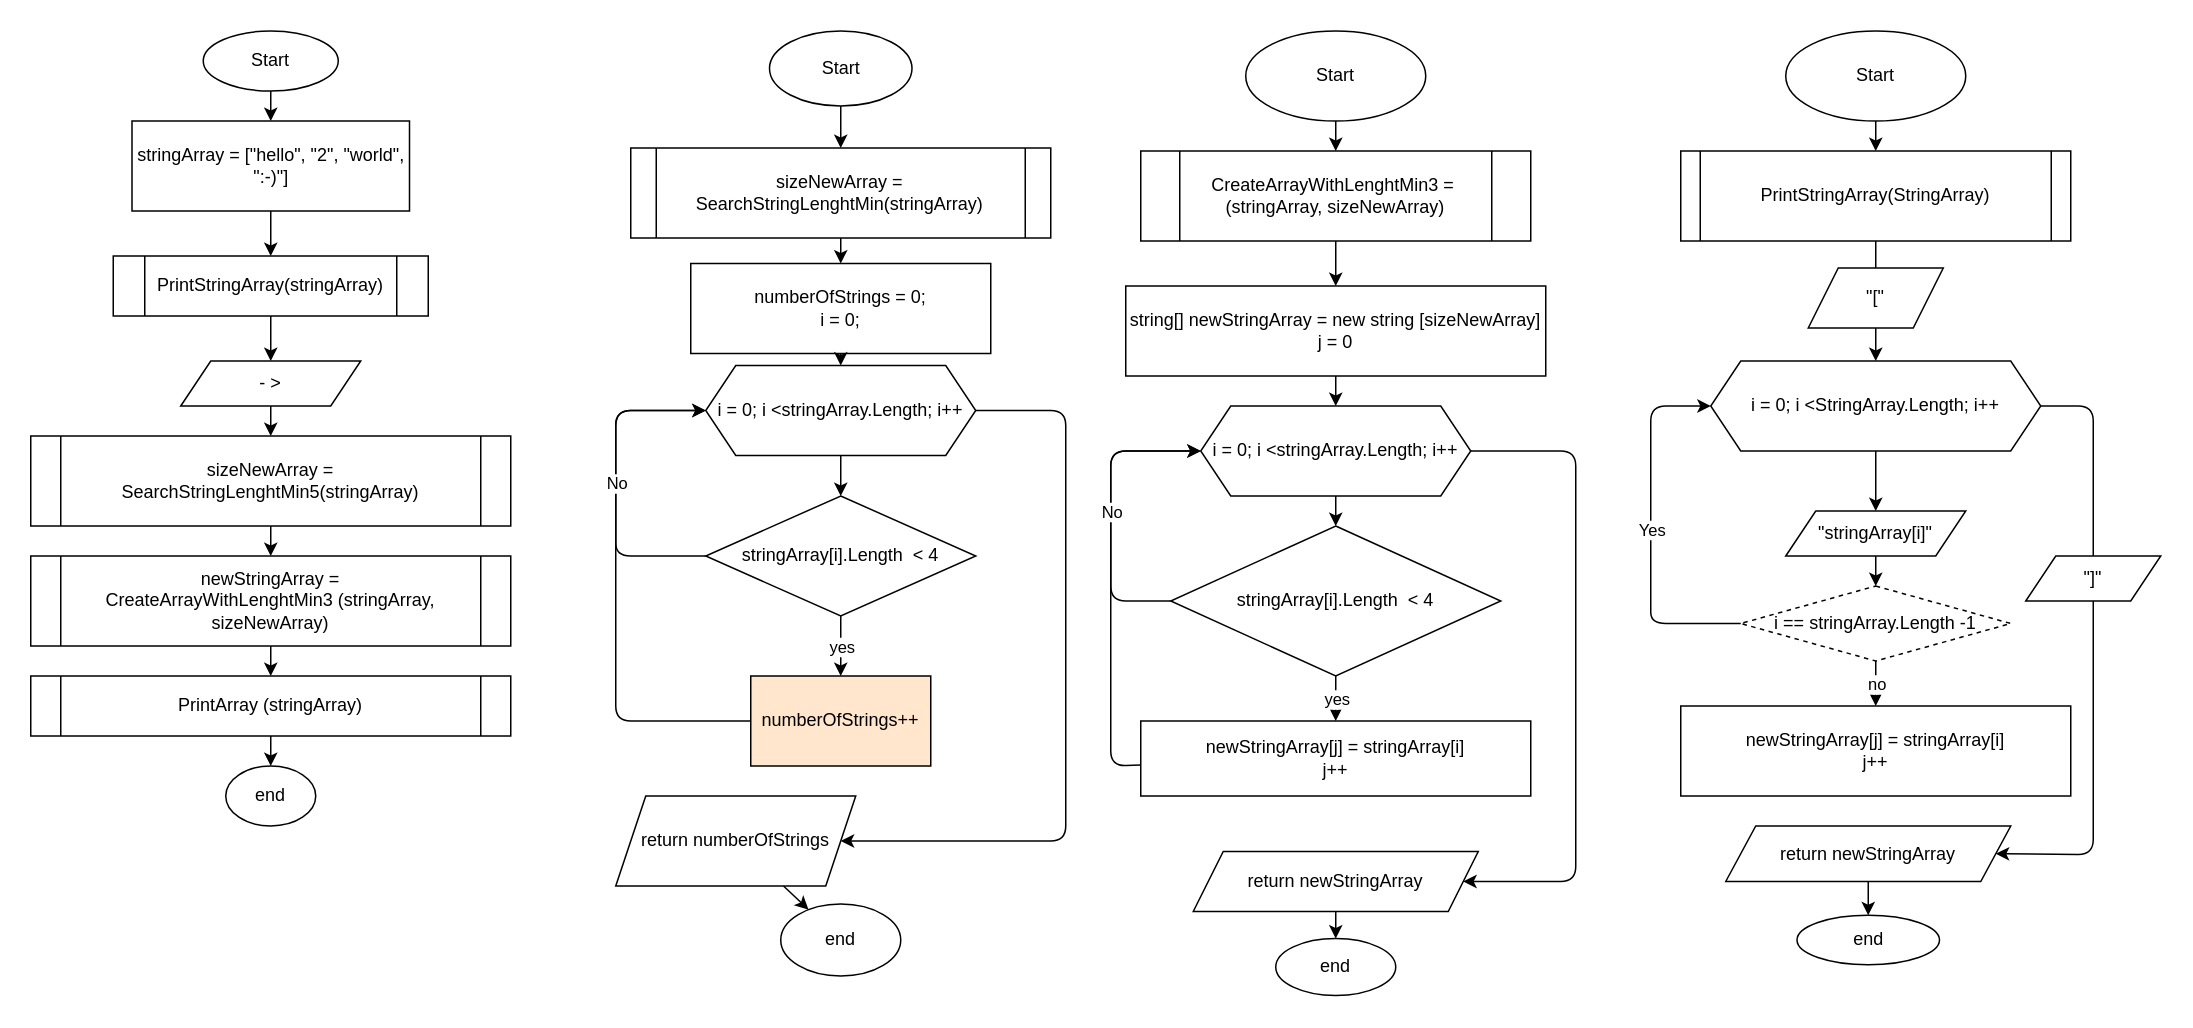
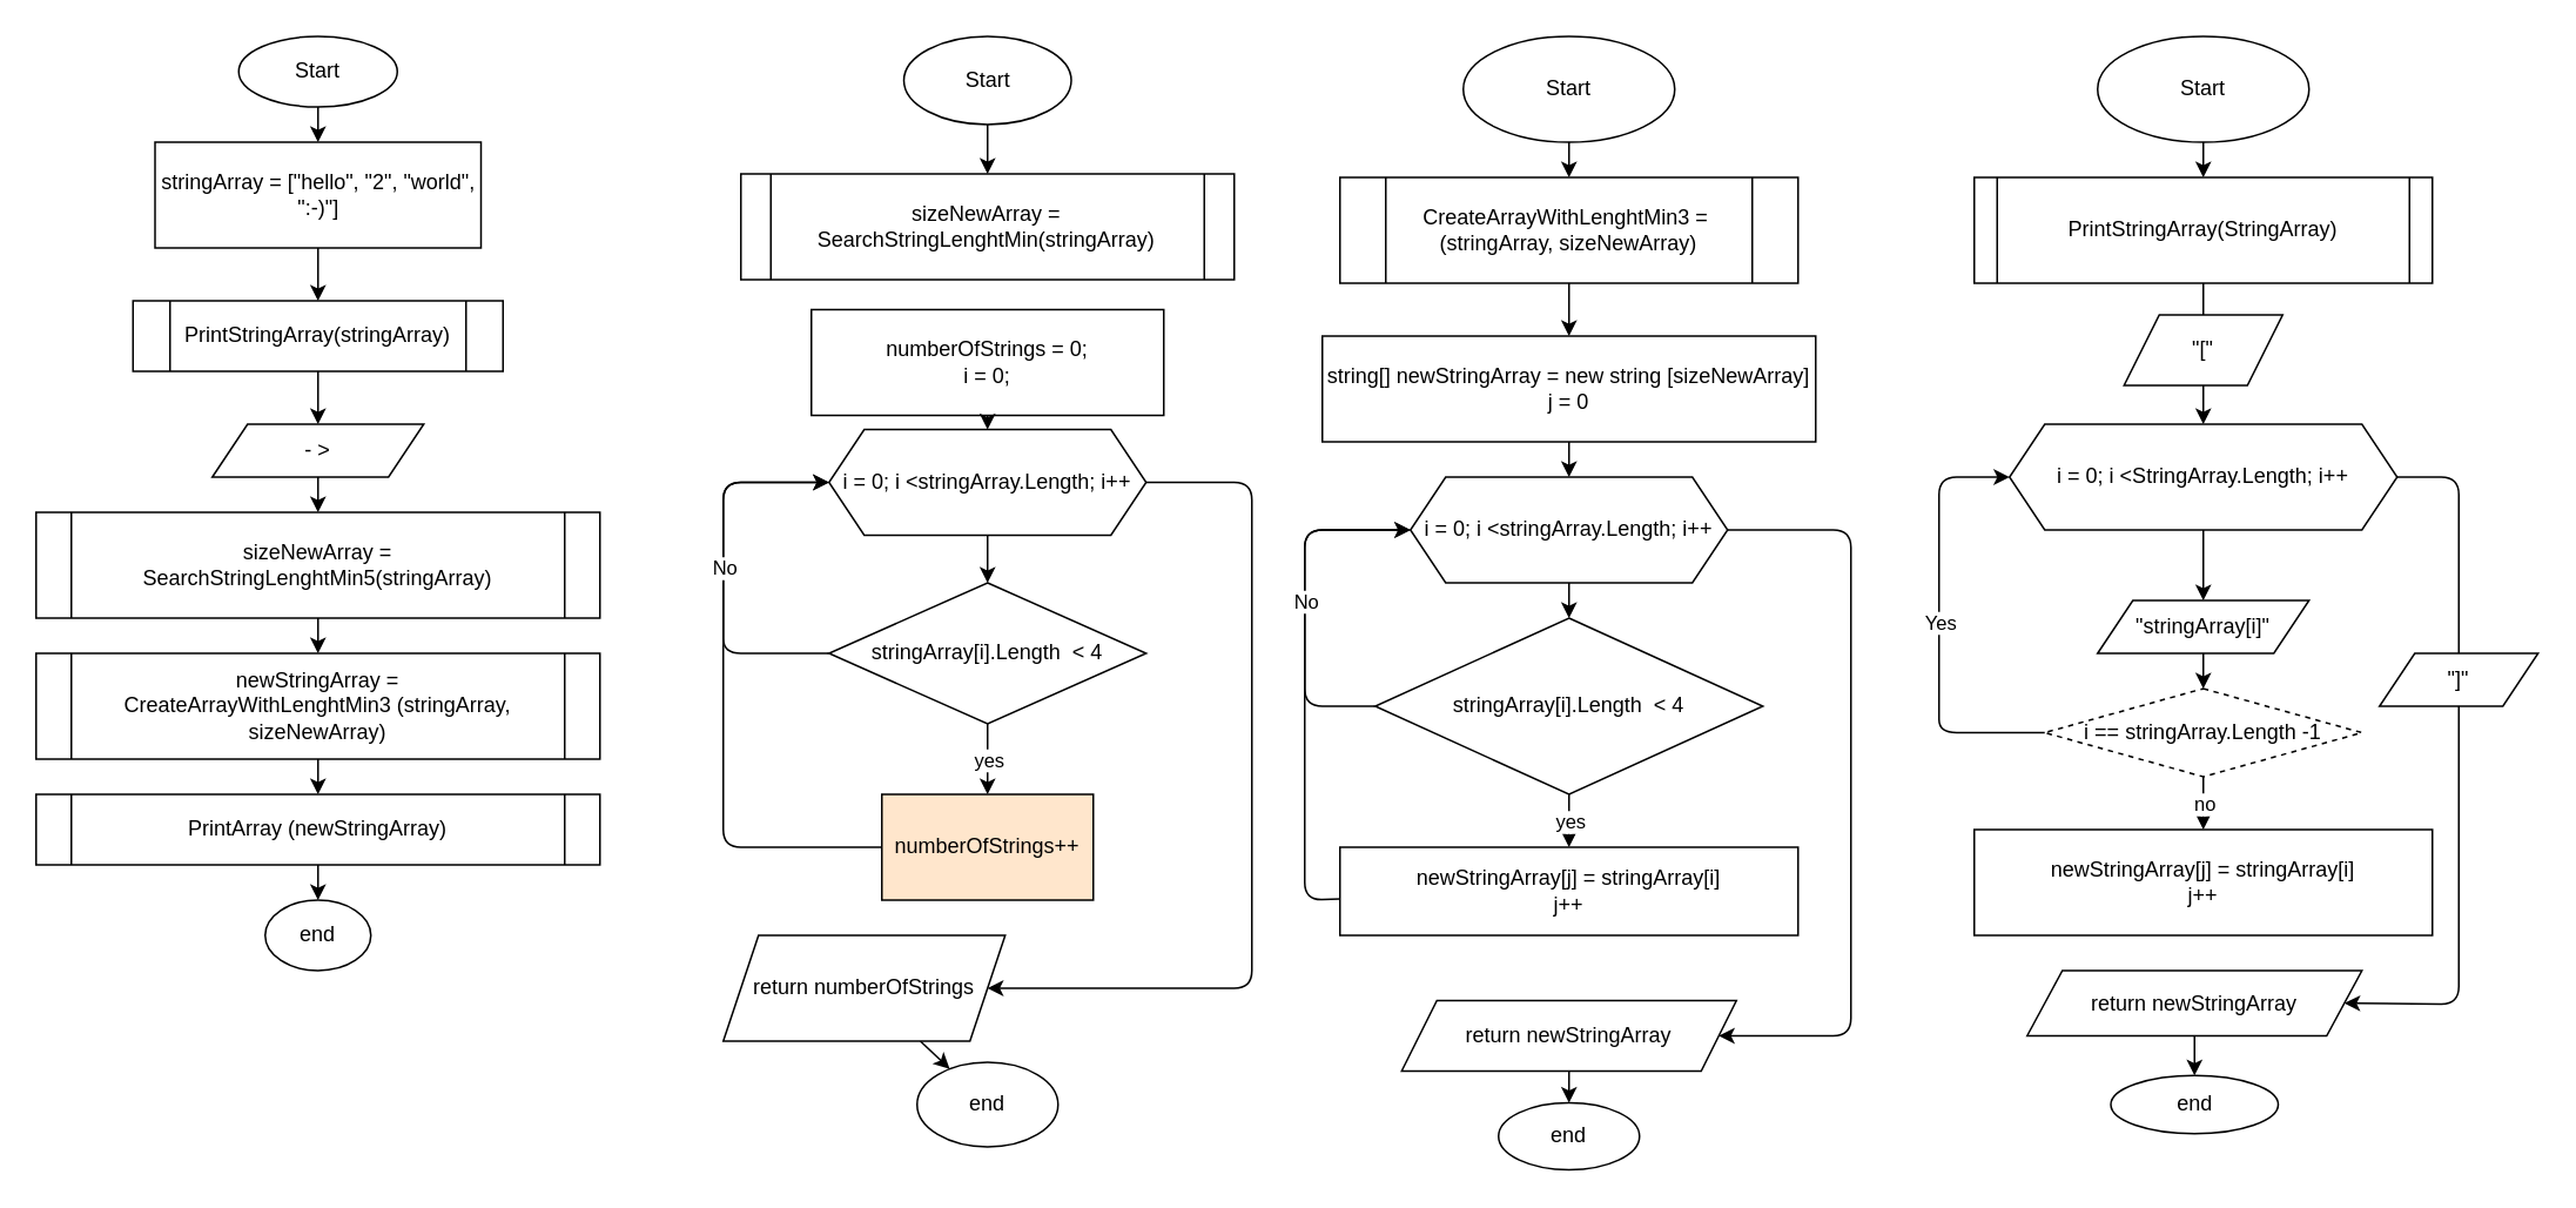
  <mxCell id="0" />
  <mxCell id="1" parent="0" />
  <mxCell id="2" value="" style="edgeStyle=none;html=1;entryX=0.5;entryY=0;entryDx=0;entryDy=0;" edge="1" parent="1" source="3" target="5"><mxGeometry relative="1" as="geometry"><mxPoint x="130" y="100" as="targetPoint" /></mxGeometry></mxCell>
  <mxCell id="3" value="Start" style="ellipse;whiteSpace=wrap;html=1;" vertex="1" parent="1"><mxGeometry x="135" y="20" width="90" height="40" as="geometry" /></mxCell>
  <mxCell id="4" style="edgeStyle=none;html=1;entryX=0.5;entryY=0;entryDx=0;entryDy=0;fontFamily=Helvetica;fontSize=6;" edge="1" parent="1" source="5" target="7"><mxGeometry relative="1" as="geometry" /></mxCell>
  <mxCell id="5" value="&lt;span style=&quot;font-size: 12px&quot;&gt;stringArray = [&quot;hello&quot;, &quot;2&quot;, &quot;world&quot;, &quot;:-)&quot;]&lt;/span&gt;" style="rounded=0;whiteSpace=wrap;html=1;fontFamily=Helvetica;fontSize=10;" vertex="1" parent="1"><mxGeometry x="87.5" y="80" width="185" height="60" as="geometry" /></mxCell>
  <mxCell id="6" style="edgeStyle=none;html=1;entryX=0.5;entryY=0;entryDx=0;entryDy=0;fontFamily=Helvetica;fontSize=6;" edge="1" parent="1" source="7" target="16"><mxGeometry relative="1" as="geometry" /></mxCell>
  <mxCell id="7" value="PrintStringArray(stringArray)" style="shape=process;whiteSpace=wrap;html=1;backgroundOutline=1;" vertex="1" parent="1"><mxGeometry x="75" y="170" width="210" height="40" as="geometry" /></mxCell>
  <mxCell id="8" value="" style="edgeStyle=none;html=1;startArrow=none;" edge="1" parent="1" source="16" target="10"><mxGeometry relative="1" as="geometry" /></mxCell>
  <mxCell id="9" value="" style="edgeStyle=none;html=1;entryX=0.5;entryY=0;entryDx=0;entryDy=0;" edge="1" parent="1" source="10" target="12"><mxGeometry relative="1" as="geometry"><mxPoint x="166.923" y="350" as="targetPoint" /></mxGeometry></mxCell>
  <mxCell id="10" value="sizeNewArray = SearchStringLenghtMin5(stringArray)" style="shape=process;whiteSpace=wrap;html=1;backgroundOutline=1;size=0.062;" vertex="1" parent="1"><mxGeometry y="290" width="320" height="60" as="geometry" x="20" /></mxCell>
  <mxCell id="11" value="" style="edgeStyle=none;html=1;" edge="1" parent="1" source="12" target="14"><mxGeometry relative="1" as="geometry" /></mxCell>
  <mxCell id="12" value="&lt;span&gt;newStringArray = CreateArrayWith&lt;/span&gt;LenghtMin3&lt;span&gt;&amp;nbsp;(stringArray, sizeNewArray)&lt;/span&gt;" style="shape=process;whiteSpace=wrap;html=1;backgroundOutline=1;size=0.062;" vertex="1" parent="1"><mxGeometry y="370" width="320" height="60" as="geometry" x="20" /></mxCell>
  <mxCell id="13" value="" style="edgeStyle=none;html=1;exitX=0.5;exitY=1;exitDx=0;exitDy=0;entryX=0.5;entryY=0;entryDx=0;entryDy=0;" edge="1" parent="1" source="14" target="15"><mxGeometry relative="1" as="geometry"><mxPoint x="180" y="500" as="targetPoint" /></mxGeometry></mxCell>
- <mxCell id="14" value="PrintArray (stringArray)" style="shape=process;whiteSpace=wrap;html=1;backgroundOutline=1;size=0.062;" vertex="1" parent="1"><mxGeometry y="450" width="320" height="40" as="geometry" x="20" /></mxCell>
+ <mxCell id="14" value="PrintArray (newStringArray)" style="shape=process;whiteSpace=wrap;html=1;backgroundOutline=1;size=0.062;" vertex="1" parent="1"><mxGeometry y="450" width="320" height="40" as="geometry" x="20" /></mxCell>
  <mxCell id="15" value="end" style="ellipse;whiteSpace=wrap;html=1;" vertex="1" parent="1"><mxGeometry x="150" y="510" width="60" height="40" as="geometry" /></mxCell>
  <mxCell id="16" value="- &amp;gt;" style="shape=parallelogram;perimeter=parallelogramPerimeter;whiteSpace=wrap;html=1;fixedSize=1;" vertex="1" parent="1"><mxGeometry x="120" y="240" width="120" height="30" as="geometry" /></mxCell>
- <mxCell id="17" value="" style="edgeStyle=none;html=1;" edge="1" parent="1" source="18" target="19"><mxGeometry relative="1" as="geometry" /></mxCell>
  <mxCell id="18" value="sizeNewArray = SearchStringLenghtMin(stringArray)" style="shape=process;whiteSpace=wrap;html=1;backgroundOutline=1;size=0.062;" vertex="1" parent="1"><mxGeometry x="420" y="98" width="280" height="60" as="geometry" /></mxCell>
  <mxCell id="19" value="numberOfStrings = 0;&lt;br&gt;i = 0;" style="whiteSpace=wrap;html=1;" vertex="1" parent="1"><mxGeometry x="460" y="175" width="200" height="60" as="geometry" /></mxCell>
  <mxCell id="20" value="" style="edgeStyle=none;html=1;exitX=0.5;exitY=1;exitDx=0;exitDy=0;" edge="1" parent="1" source="19" target="23"><mxGeometry relative="1" as="geometry"><mxPoint x="560" y="323" as="sourcePoint" /></mxGeometry></mxCell>
  <mxCell id="21" value="" style="edgeStyle=none;html=1;" edge="1" parent="1" source="23" target="24"><mxGeometry relative="1" as="geometry" /></mxCell>
  <mxCell id="22" style="edgeStyle=none;html=1;" edge="1" parent="1" target="32"><mxGeometry relative="1" as="geometry"><mxPoint x="641" y="653" as="targetPoint" /><mxPoint x="650" y="273" as="sourcePoint" /><Array as="points"><mxPoint x="710" y="273" /><mxPoint x="710" y="560" /></Array></mxGeometry></mxCell>
  <mxCell id="23" value="i = 0; i &amp;lt;stringArray.Length; i++" style="shape=hexagon;perimeter=hexagonPerimeter2;whiteSpace=wrap;html=1;fixedSize=1;" vertex="1" parent="1"><mxGeometry x="470" y="243" width="180" height="60" as="geometry" /></mxCell>
  <mxCell id="24" value="stringArray[i].Length&amp;nbsp; &amp;lt; 4" style="rhombus;whiteSpace=wrap;html=1;" vertex="1" parent="1"><mxGeometry x="470" y="330" width="180" height="80" as="geometry" /></mxCell>
  <mxCell id="25" style="edgeStyle=none;html=1;" edge="1" parent="1" source="26"><mxGeometry relative="1" as="geometry"><mxPoint x="470" y="273" as="targetPoint" /><Array as="points"><mxPoint x="410" y="480" /><mxPoint x="410" y="273" /></Array></mxGeometry></mxCell>
  <mxCell id="26" value="numberOfStrings++" style="whiteSpace=wrap;html=1;fillColor=#ffe6cc;" vertex="1" parent="1"><mxGeometry x="500" y="450" width="120" height="60" as="geometry" /></mxCell>
  <mxCell id="27" value="" style="endArrow=classic;html=1;entryX=0.5;entryY=0;entryDx=0;entryDy=0;exitX=0.5;exitY=1;exitDx=0;exitDy=0;" edge="1" parent="1" source="24" target="26"><mxGeometry relative="1" as="geometry"><mxPoint x="510" y="463" as="sourcePoint" /><mxPoint x="610" y="463" as="targetPoint" /></mxGeometry></mxCell>
  <mxCell id="28" value="yes" style="edgeLabel;resizable=0;html=1;align=center;verticalAlign=middle;" connectable="0" vertex="1" parent="27"><mxGeometry relative="1" as="geometry" /></mxCell>
  <mxCell id="29" value="" style="endArrow=classic;html=1;entryX=0;entryY=0.5;entryDx=0;entryDy=0;exitX=0;exitY=0.5;exitDx=0;exitDy=0;" edge="1" parent="1" source="24" target="23"><mxGeometry relative="1" as="geometry"><mxPoint x="490" y="343" as="sourcePoint" /><mxPoint x="620" y="333" as="targetPoint" /><Array as="points"><mxPoint x="410" y="370" /><mxPoint x="410" y="353" /><mxPoint x="410" y="273" /></Array></mxGeometry></mxCell>
  <mxCell id="30" value="No" style="edgeLabel;resizable=0;html=1;align=center;verticalAlign=middle;" connectable="0" vertex="1" parent="29"><mxGeometry relative="1" as="geometry" /></mxCell>
  <mxCell id="31" value="" style="edgeStyle=none;html=1;" edge="1" parent="1" source="32" target="35"><mxGeometry relative="1" as="geometry" /></mxCell>
  <mxCell id="32" value="return numberOfStrings" style="shape=parallelogram;perimeter=parallelogramPerimeter;whiteSpace=wrap;html=1;fixedSize=1;" vertex="1" parent="1"><mxGeometry x="410" y="530" width="160" height="60" as="geometry" /></mxCell>
  <mxCell id="33" value="" style="edgeStyle=none;html=1;" edge="1" parent="1" source="34" target="18"><mxGeometry relative="1" as="geometry"><mxPoint x="560" y="95" as="targetPoint" /></mxGeometry></mxCell>
  <mxCell id="34" value="Start" style="ellipse;whiteSpace=wrap;html=1;" vertex="1" parent="1"><mxGeometry x="512.5" y="20" width="95" height="50" as="geometry" /></mxCell>
  <mxCell id="35" value="end" style="ellipse;whiteSpace=wrap;html=1;" vertex="1" parent="1"><mxGeometry x="520" y="602" width="80" height="48" as="geometry" /></mxCell>
  <mxCell id="36" value="" style="edgeStyle=none;html=1;" edge="1" parent="1" source="37" target="39"><mxGeometry relative="1" as="geometry" /></mxCell>
  <mxCell id="37" value="Start" style="ellipse;whiteSpace=wrap;html=1;" vertex="1" parent="1"><mxGeometry x="830" y="20" width="120" height="60" as="geometry" /></mxCell>
  <mxCell id="38" value="" style="edgeStyle=none;html=1;" edge="1" parent="1" source="39" target="41"><mxGeometry relative="1" as="geometry" /></mxCell>
  <mxCell id="39" value="CreateArrayWithLenghtMin3 =&amp;nbsp;&lt;span&gt;&lt;br&gt;(stringArray, sizeNewArray)&lt;/span&gt;" style="shape=process;whiteSpace=wrap;html=1;backgroundOutline=1;" vertex="1" parent="1"><mxGeometry x="760" y="100" width="260" height="60" as="geometry" /></mxCell>
  <mxCell id="40" value="" style="edgeStyle=none;html=1;" edge="1" parent="1" source="41" target="44"><mxGeometry relative="1" as="geometry" /></mxCell>
  <mxCell id="41" value="string[] newStringArray = new string [sizeNewArray]&lt;br&gt;j = 0" style="whiteSpace=wrap;html=1;" vertex="1" parent="1"><mxGeometry x="750" y="190" width="280" height="60" as="geometry" /></mxCell>
  <mxCell id="42" value="" style="edgeStyle=none;html=1;" edge="1" parent="1" source="44" target="45"><mxGeometry relative="1" as="geometry" /></mxCell>
  <mxCell id="43" style="edgeStyle=none;html=1;" edge="1" parent="1" target="52"><mxGeometry relative="1" as="geometry"><mxPoint x="971" y="680" as="targetPoint" /><mxPoint x="980" y="300" as="sourcePoint" /><Array as="points"><mxPoint x="1050" y="300" /><mxPoint x="1050" y="460" /><mxPoint x="1050" y="587" /></Array></mxGeometry></mxCell>
  <mxCell id="44" value="i = 0; i &amp;lt;stringArray.Length; i++" style="shape=hexagon;perimeter=hexagonPerimeter2;whiteSpace=wrap;html=1;fixedSize=1;" vertex="1" parent="1"><mxGeometry x="800" y="270" width="180" height="60" as="geometry" /></mxCell>
  <mxCell id="45" value="stringArray[i].Length&amp;nbsp; &amp;lt; 4" style="rhombus;whiteSpace=wrap;html=1;" vertex="1" parent="1"><mxGeometry x="780" y="350" width="220" height="100" as="geometry" /></mxCell>
  <mxCell id="46" style="edgeStyle=none;html=1;" edge="1" parent="1" source="47"><mxGeometry relative="1" as="geometry"><mxPoint x="800" y="300" as="targetPoint" /><Array as="points"><mxPoint x="740" y="510" /><mxPoint x="740" y="300" /></Array></mxGeometry></mxCell>
  <mxCell id="47" value="newStringArray[j] = stringArray[i]&lt;br&gt;j++" style="whiteSpace=wrap;html=1;" vertex="1" parent="1"><mxGeometry x="760" y="480" width="260" height="50" as="geometry" /></mxCell>
  <mxCell id="48" value="" style="endArrow=classic;html=1;entryX=0.5;entryY=0;entryDx=0;entryDy=0;exitX=0.5;exitY=1;exitDx=0;exitDy=0;" edge="1" parent="1" source="45" target="47"><mxGeometry relative="1" as="geometry"><mxPoint x="840" y="490" as="sourcePoint" /><mxPoint x="940" y="490" as="targetPoint" /></mxGeometry></mxCell>
  <mxCell id="49" value="yes" style="edgeLabel;resizable=0;html=1;align=center;verticalAlign=middle;" connectable="0" vertex="1" parent="48"><mxGeometry relative="1" as="geometry" /></mxCell>
  <mxCell id="50" value="" style="endArrow=classic;html=1;entryX=0;entryY=0.5;entryDx=0;entryDy=0;exitX=0;exitY=0.5;exitDx=0;exitDy=0;" edge="1" parent="1" source="45" target="44"><mxGeometry relative="1" as="geometry"><mxPoint x="820" y="370" as="sourcePoint" /><mxPoint x="950" y="360" as="targetPoint" /><Array as="points"><mxPoint x="740" y="400" /><mxPoint x="740" y="380" /><mxPoint x="740" y="300" /></Array></mxGeometry></mxCell>
  <mxCell id="51" value="No" style="edgeLabel;resizable=0;html=1;align=center;verticalAlign=middle;" connectable="0" vertex="1" parent="50"><mxGeometry relative="1" as="geometry" /></mxCell>
  <mxCell id="52" value="return newStringArray" style="shape=parallelogram;perimeter=parallelogramPerimeter;whiteSpace=wrap;html=1;fixedSize=1;" vertex="1" parent="1"><mxGeometry x="795" y="567" width="190" height="40" as="geometry" /></mxCell>
  <mxCell id="53" value="" style="edgeStyle=none;html=1;exitX=0.5;exitY=1;exitDx=0;exitDy=0;" edge="1" parent="1" target="54" source="52"><mxGeometry relative="1" as="geometry"><mxPoint x="890" y="620" as="sourcePoint" /></mxGeometry></mxCell>
  <mxCell id="54" value="end" style="ellipse;whiteSpace=wrap;html=1;" vertex="1" parent="1"><mxGeometry x="850" y="625" width="80" height="38" as="geometry" /></mxCell>
  <mxCell id="55" value="" style="edgeStyle=none;html=1;" edge="1" parent="1" source="56" target="58"><mxGeometry relative="1" as="geometry" /></mxCell>
  <mxCell id="56" value="Start" style="ellipse;whiteSpace=wrap;html=1;" vertex="1" parent="1"><mxGeometry x="1190" y="20" width="120" height="60" as="geometry" /></mxCell>
  <mxCell id="57" value="" style="edgeStyle=none;html=1;entryX=0.5;entryY=0;entryDx=0;entryDy=0;startArrow=none;" edge="1" parent="1" source="70" target="62"><mxGeometry relative="1" as="geometry"><mxPoint x="1250" y="200" as="targetPoint" /></mxGeometry></mxCell>
  <mxCell id="58" value="PrintStringArray(StringArray)" style="shape=process;whiteSpace=wrap;html=1;backgroundOutline=1;size=0.05;" vertex="1" parent="1"><mxGeometry x="1120" y="100" width="260" height="60" as="geometry" /></mxCell>
  <mxCell id="59" value="" style="edgeStyle=none;html=1;startArrow=none;" edge="1" parent="1" source="72" target="63"><mxGeometry relative="1" as="geometry" /></mxCell>
  <mxCell id="60" style="edgeStyle=none;html=1;exitX=0.5;exitY=1;exitDx=0;exitDy=0;entryX=1;entryY=0.5;entryDx=0;entryDy=0;startArrow=none;" edge="1" parent="1" target="67" source="75"><mxGeometry relative="1" as="geometry"><mxPoint x="1330" y="622" as="targetPoint" /><mxPoint x="1340" y="310" as="sourcePoint" /><Array as="points"><mxPoint x="1395" y="569" /></Array></mxGeometry></mxCell>
  <mxCell id="61" value="" style="edgeStyle=none;html=1;" edge="1" parent="1" source="62" target="72"><mxGeometry relative="1" as="geometry" /></mxCell>
  <mxCell id="62" value="i = 0; i &amp;lt;StringArray.Length; i++" style="shape=hexagon;perimeter=hexagonPerimeter2;whiteSpace=wrap;html=1;fixedSize=1;" vertex="1" parent="1"><mxGeometry x="1140" y="240" width="220" height="60" as="geometry" /></mxCell>
  <mxCell id="63" value="i == stringArray.Length -1" style="rhombus;whiteSpace=wrap;html=1;dashed=1;" vertex="1" parent="1"><mxGeometry x="1160" y="390" width="180" height="50" as="geometry" /></mxCell>
  <mxCell id="64" value="newStringArray[j] = stringArray[i]&lt;br&gt;j++" style="whiteSpace=wrap;html=1;" vertex="1" parent="1"><mxGeometry x="1120" y="470" width="260" height="60" as="geometry" /></mxCell>
  <mxCell id="65" value="" style="endArrow=classic;html=1;entryX=0.5;entryY=0;entryDx=0;entryDy=0;exitX=0.5;exitY=1;exitDx=0;exitDy=0;" edge="1" parent="1" source="63" target="64"><mxGeometry relative="1" as="geometry"><mxPoint x="1200" y="500" as="sourcePoint" /><mxPoint x="1300" y="500" as="targetPoint" /><Array as="points" /></mxGeometry></mxCell>
  <mxCell id="66" value="no" style="edgeLabel;resizable=0;html=1;align=center;verticalAlign=middle;" connectable="0" vertex="1" parent="65"><mxGeometry relative="1" as="geometry" /></mxCell>
  <mxCell id="67" value="return newStringArray" style="shape=parallelogram;perimeter=parallelogramPerimeter;whiteSpace=wrap;html=1;fixedSize=1;" vertex="1" parent="1"><mxGeometry x="1150" y="550" width="190" height="37" as="geometry" /></mxCell>
  <mxCell id="68" value="" style="edgeStyle=none;html=1;exitX=0.5;exitY=1;exitDx=0;exitDy=0;" edge="1" parent="1" target="69" source="67"><mxGeometry relative="1" as="geometry"><mxPoint x="1245" y="645" as="sourcePoint" /></mxGeometry></mxCell>
  <mxCell id="69" value="end" style="ellipse;whiteSpace=wrap;html=1;" vertex="1" parent="1"><mxGeometry x="1197.5" y="609.5" width="95" height="33" as="geometry" /></mxCell>
  <mxCell id="70" value="&quot;[&quot;" style="shape=parallelogram;perimeter=parallelogramPerimeter;whiteSpace=wrap;html=1;fixedSize=1;" vertex="1" parent="1"><mxGeometry x="1205" y="178" width="90" height="40" as="geometry" /></mxCell>
  <mxCell id="71" value="" style="edgeStyle=none;html=1;entryX=0.5;entryY=0;entryDx=0;entryDy=0;endArrow=none;" edge="1" parent="1" source="58" target="70"><mxGeometry relative="1" as="geometry"><mxPoint x="1250" y="170" as="sourcePoint" /><mxPoint x="1250" y="280" as="targetPoint" /></mxGeometry></mxCell>
  <mxCell id="72" value="&lt;span&gt;&quot;stringArray[i]&quot;&lt;/span&gt;" style="shape=parallelogram;perimeter=parallelogramPerimeter;whiteSpace=wrap;html=1;fixedSize=1;" vertex="1" parent="1"><mxGeometry x="1190" y="340" width="120" height="30" as="geometry" /></mxCell>
  <mxCell id="73" value="" style="endArrow=classic;html=1;entryX=0;entryY=0.5;entryDx=0;entryDy=0;exitX=0;exitY=0.5;exitDx=0;exitDy=0;" edge="1" parent="1" source="63" target="62"><mxGeometry relative="1" as="geometry"><mxPoint x="1060" y="465" as="sourcePoint" /><mxPoint x="1060" y="465" as="targetPoint" /><Array as="points"><mxPoint x="1100" y="415" /><mxPoint x="1100" y="400" /><mxPoint x="1100" y="270" /></Array></mxGeometry></mxCell>
  <mxCell id="74" value="Yes" style="edgeLabel;resizable=0;html=1;align=center;verticalAlign=middle;" connectable="0" vertex="1" parent="73"><mxGeometry relative="1" as="geometry" /></mxCell>
  <mxCell id="75" value="&quot;]&quot;" style="shape=parallelogram;perimeter=parallelogramPerimeter;whiteSpace=wrap;html=1;fixedSize=1;" vertex="1" parent="1"><mxGeometry x="1350" y="370" width="90" height="30" as="geometry" /></mxCell>
  <mxCell id="76" value="" style="edgeStyle=none;html=1;exitX=1;exitY=0.5;exitDx=0;exitDy=0;endArrow=none;" edge="1" parent="1" source="62" target="75"><mxGeometry relative="1" as="geometry"><mxPoint x="1330" y="568.5" as="targetPoint" /><mxPoint x="1360" y="270" as="sourcePoint" /><Array as="points"><mxPoint x="1395" y="270" /></Array></mxGeometry></mxCell>
